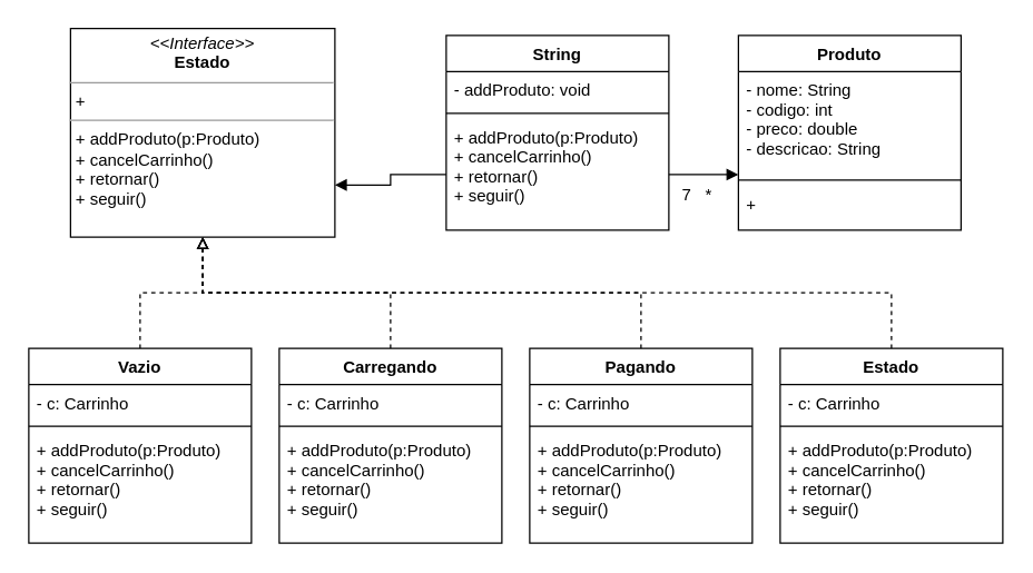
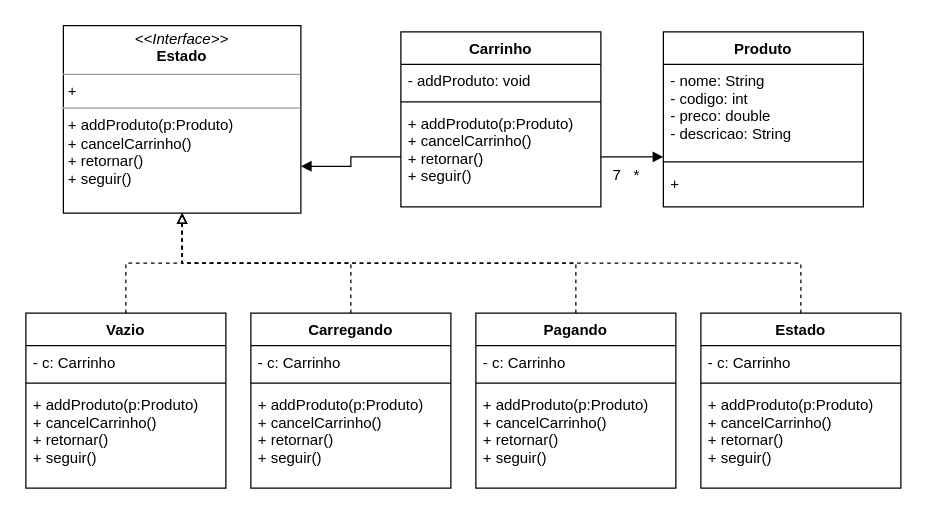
  <mxCell id="0" />
  <mxCell id="1" parent="0" />
  <mxCell id="2" value="&lt;p style=&quot;margin: 0px ; margin-top: 4px ; text-align: center&quot;&gt;&lt;i&gt;&amp;lt;&amp;lt;Interface&amp;gt;&amp;gt;&lt;/i&gt;&lt;br&gt;&lt;b&gt;Estado&lt;/b&gt;&lt;/p&gt;&lt;hr size=&quot;1&quot;&gt;&lt;p style=&quot;margin: 0px ; margin-left: 4px&quot;&gt;+&amp;nbsp;&lt;/p&gt;&lt;hr size=&quot;1&quot;&gt;&lt;p style=&quot;margin: 0px ; margin-left: 4px&quot;&gt;+ addProduto(p:Produto)&lt;br&gt;+ cancelCarrinho()&lt;/p&gt;&lt;p style=&quot;margin: 0px ; margin-left: 4px&quot;&gt;+ retornar()&lt;/p&gt;&lt;p style=&quot;margin: 0px ; margin-left: 4px&quot;&gt;+ seguir()&lt;/p&gt;" style="verticalAlign=top;align=left;overflow=fill;fontSize=12;fontFamily=Helvetica;html=1;" vertex="1" parent="1"><mxGeometry x="50" y="20" width="190" height="150" as="geometry" /></mxCell>
  <mxCell id="3" style="edgeStyle=orthogonalEdgeStyle;rounded=0;orthogonalLoop=1;jettySize=auto;html=1;entryX=0.5;entryY=1;entryDx=0;entryDy=0;dashed=1;endArrow=block;endFill=0;" edge="1" parent="1" source="4" target="2"><mxGeometry relative="1" as="geometry"><Array as="points"><mxPoint x="100" y="210" /><mxPoint x="145" y="210" /></Array></mxGeometry></mxCell>
  <mxCell id="4" value="Vazio" style="swimlane;fontStyle=1;align=center;verticalAlign=top;childLayout=stackLayout;horizontal=1;startSize=26;horizontalStack=0;resizeParent=1;resizeParentMax=0;resizeLast=0;collapsible=1;marginBottom=0;" vertex="1" parent="1"><mxGeometry x="20" y="250" width="160" height="140" as="geometry" /></mxCell>
  <mxCell id="5" value="- c: Carrinho" style="text;strokeColor=none;fillColor=none;align=left;verticalAlign=top;spacingLeft=4;spacingRight=4;overflow=hidden;rotatable=0;points=[[0,0.5],[1,0.5]];portConstraint=eastwest;" vertex="1" parent="4"><mxGeometry y="26" width="160" height="26" as="geometry" /></mxCell>
  <mxCell id="6" value="" style="line;strokeWidth=1;fillColor=none;align=left;verticalAlign=middle;spacingTop=-1;spacingLeft=3;spacingRight=3;rotatable=0;labelPosition=right;points=[];portConstraint=eastwest;" vertex="1" parent="4"><mxGeometry y="52" width="160" height="8" as="geometry" /></mxCell>
  <mxCell id="7" value="+ addProduto(p:Produto)&#10;+ cancelCarrinho()&#10;+ retornar()&#10;+ seguir()" style="text;strokeColor=none;fillColor=none;align=left;verticalAlign=top;spacingLeft=4;spacingRight=4;overflow=hidden;rotatable=0;points=[[0,0.5],[1,0.5]];portConstraint=eastwest;" vertex="1" parent="4"><mxGeometry y="60" width="160" height="80" as="geometry" /></mxCell>
  <mxCell id="8" style="edgeStyle=orthogonalEdgeStyle;rounded=0;orthogonalLoop=1;jettySize=auto;html=1;entryX=0.5;entryY=1;entryDx=0;entryDy=0;dashed=1;endArrow=block;endFill=0;" edge="1" parent="1" source="9" target="2"><mxGeometry relative="1" as="geometry" /></mxCell>
  <mxCell id="9" value="Carregando" style="swimlane;fontStyle=1;align=center;verticalAlign=top;childLayout=stackLayout;horizontal=1;startSize=26;horizontalStack=0;resizeParent=1;resizeParentMax=0;resizeLast=0;collapsible=1;marginBottom=0;" vertex="1" parent="1"><mxGeometry x="200" y="250" width="160" height="140" as="geometry" /></mxCell>
  <mxCell id="10" value="- c: Carrinho" style="text;strokeColor=none;fillColor=none;align=left;verticalAlign=top;spacingLeft=4;spacingRight=4;overflow=hidden;rotatable=0;points=[[0,0.5],[1,0.5]];portConstraint=eastwest;" vertex="1" parent="9"><mxGeometry y="26" width="160" height="26" as="geometry" /></mxCell>
  <mxCell id="11" value="" style="line;strokeWidth=1;fillColor=none;align=left;verticalAlign=middle;spacingTop=-1;spacingLeft=3;spacingRight=3;rotatable=0;labelPosition=right;points=[];portConstraint=eastwest;" vertex="1" parent="9"><mxGeometry y="52" width="160" height="8" as="geometry" /></mxCell>
  <mxCell id="12" value="+ addProduto(p:Produto)&#10;+ cancelCarrinho()&#10;+ retornar()&#10;+ seguir()" style="text;strokeColor=none;fillColor=none;align=left;verticalAlign=top;spacingLeft=4;spacingRight=4;overflow=hidden;rotatable=0;points=[[0,0.5],[1,0.5]];portConstraint=eastwest;" vertex="1" parent="9"><mxGeometry y="60" width="160" height="80" as="geometry" /></mxCell>
  <mxCell id="13" style="edgeStyle=orthogonalEdgeStyle;rounded=0;orthogonalLoop=1;jettySize=auto;html=1;entryX=0.5;entryY=1;entryDx=0;entryDy=0;dashed=1;endArrow=block;endFill=0;" edge="1" parent="1" source="14" target="2"><mxGeometry relative="1" as="geometry"><Array as="points"><mxPoint x="460" y="210" /><mxPoint x="145" y="210" /></Array></mxGeometry></mxCell>
  <mxCell id="14" value="Pagando" style="swimlane;fontStyle=1;align=center;verticalAlign=top;childLayout=stackLayout;horizontal=1;startSize=26;horizontalStack=0;resizeParent=1;resizeParentMax=0;resizeLast=0;collapsible=1;marginBottom=0;" vertex="1" parent="1"><mxGeometry x="380" y="250" width="160" height="140" as="geometry" /></mxCell>
  <mxCell id="15" value="- c: Carrinho" style="text;strokeColor=none;fillColor=none;align=left;verticalAlign=top;spacingLeft=4;spacingRight=4;overflow=hidden;rotatable=0;points=[[0,0.5],[1,0.5]];portConstraint=eastwest;" vertex="1" parent="14"><mxGeometry y="26" width="160" height="26" as="geometry" /></mxCell>
  <mxCell id="16" value="" style="line;strokeWidth=1;fillColor=none;align=left;verticalAlign=middle;spacingTop=-1;spacingLeft=3;spacingRight=3;rotatable=0;labelPosition=right;points=[];portConstraint=eastwest;" vertex="1" parent="14"><mxGeometry y="52" width="160" height="8" as="geometry" /></mxCell>
  <mxCell id="17" value="+ addProduto(p:Produto)&#10;+ cancelCarrinho()&#10;+ retornar()&#10;+ seguir()" style="text;strokeColor=none;fillColor=none;align=left;verticalAlign=top;spacingLeft=4;spacingRight=4;overflow=hidden;rotatable=0;points=[[0,0.5],[1,0.5]];portConstraint=eastwest;" vertex="1" parent="14"><mxGeometry y="60" width="160" height="80" as="geometry" /></mxCell>
  <mxCell id="18" style="edgeStyle=orthogonalEdgeStyle;rounded=0;orthogonalLoop=1;jettySize=auto;html=1;entryX=0.5;entryY=1;entryDx=0;entryDy=0;dashed=1;endArrow=block;endFill=0;" edge="1" parent="1" source="19" target="2"><mxGeometry relative="1" as="geometry"><Array as="points"><mxPoint x="640" y="210" /><mxPoint x="145" y="210" /></Array></mxGeometry></mxCell>
  <mxCell id="19" value="Estado" style="swimlane;fontStyle=1;align=center;verticalAlign=top;childLayout=stackLayout;horizontal=1;startSize=26;horizontalStack=0;resizeParent=1;resizeParentMax=0;resizeLast=0;collapsible=1;marginBottom=0;" vertex="1" parent="1"><mxGeometry x="560" y="250" width="160" height="140" as="geometry" /></mxCell>
  <mxCell id="20" value="- c: Carrinho" style="text;strokeColor=none;fillColor=none;align=left;verticalAlign=top;spacingLeft=4;spacingRight=4;overflow=hidden;rotatable=0;points=[[0,0.5],[1,0.5]];portConstraint=eastwest;" vertex="1" parent="19"><mxGeometry y="26" width="160" height="26" as="geometry" /></mxCell>
  <mxCell id="21" value="" style="line;strokeWidth=1;fillColor=none;align=left;verticalAlign=middle;spacingTop=-1;spacingLeft=3;spacingRight=3;rotatable=0;labelPosition=right;points=[];portConstraint=eastwest;" vertex="1" parent="19"><mxGeometry y="52" width="160" height="8" as="geometry" /></mxCell>
  <mxCell id="22" value="+ addProduto(p:Produto)&#10;+ cancelCarrinho()&#10;+ retornar()&#10;+ seguir()" style="text;strokeColor=none;fillColor=none;align=left;verticalAlign=top;spacingLeft=4;spacingRight=4;overflow=hidden;rotatable=0;points=[[0,0.5],[1,0.5]];portConstraint=eastwest;" vertex="1" parent="19"><mxGeometry y="60" width="160" height="80" as="geometry" /></mxCell>
- <mxCell id="23" value="String" style="swimlane;fontStyle=1;align=center;verticalAlign=top;childLayout=stackLayout;horizontal=1;startSize=26;horizontalStack=0;resizeParent=1;resizeParentMax=0;resizeLast=0;collapsible=1;marginBottom=0;" vertex="1" parent="1"><mxGeometry x="320" y="25" width="160" height="140" as="geometry" /></mxCell>
+ <mxCell id="23" value="Carrinho" style="swimlane;fontStyle=1;align=center;verticalAlign=top;childLayout=stackLayout;horizontal=1;startSize=26;horizontalStack=0;resizeParent=1;resizeParentMax=0;resizeLast=0;collapsible=1;marginBottom=0;" vertex="1" parent="1"><mxGeometry x="320" y="25" width="160" height="140" as="geometry" /></mxCell>
  <mxCell id="24" value="- addProduto: void" style="text;strokeColor=none;fillColor=none;align=left;verticalAlign=top;spacingLeft=4;spacingRight=4;overflow=hidden;rotatable=0;points=[[0,0.5],[1,0.5]];portConstraint=eastwest;" vertex="1" parent="23"><mxGeometry y="26" width="160" height="26" as="geometry" /></mxCell>
  <mxCell id="25" value="" style="line;strokeWidth=1;fillColor=none;align=left;verticalAlign=middle;spacingTop=-1;spacingLeft=3;spacingRight=3;rotatable=0;labelPosition=right;points=[];portConstraint=eastwest;" vertex="1" parent="23"><mxGeometry y="52" width="160" height="8" as="geometry" /></mxCell>
  <mxCell id="26" value="+ addProduto(p:Produto)&#10;+ cancelCarrinho()&#10;+ retornar()&#10;+ seguir()" style="text;strokeColor=none;fillColor=none;align=left;verticalAlign=top;spacingLeft=4;spacingRight=4;overflow=hidden;rotatable=0;points=[[0,0.5],[1,0.5]];portConstraint=eastwest;" vertex="1" parent="23"><mxGeometry y="60" width="160" height="80" as="geometry" /></mxCell>
  <mxCell id="27" style="edgeStyle=orthogonalEdgeStyle;rounded=0;orthogonalLoop=1;jettySize=auto;html=1;entryX=1;entryY=0.75;entryDx=0;entryDy=0;endArrow=block;endFill=1;" edge="1" parent="1" source="26" target="2"><mxGeometry relative="1" as="geometry" /></mxCell>
  <mxCell id="28" value="Produto" style="swimlane;fontStyle=1;align=center;verticalAlign=top;childLayout=stackLayout;horizontal=1;startSize=26;horizontalStack=0;resizeParent=1;resizeParentMax=0;resizeLast=0;collapsible=1;marginBottom=0;" vertex="1" parent="1"><mxGeometry x="530" y="25" width="160" height="140" as="geometry" /></mxCell>
  <mxCell id="29" value="- nome: String&#10;- codigo: int&#10;- preco: double&#10;- descricao: String" style="text;strokeColor=none;fillColor=none;align=left;verticalAlign=top;spacingLeft=4;spacingRight=4;overflow=hidden;rotatable=0;points=[[0,0.5],[1,0.5]];portConstraint=eastwest;" vertex="1" parent="28"><mxGeometry y="26" width="160" height="74" as="geometry" /></mxCell>
  <mxCell id="30" value="" style="line;strokeWidth=1;fillColor=none;align=left;verticalAlign=middle;spacingTop=-1;spacingLeft=3;spacingRight=3;rotatable=0;labelPosition=right;points=[];portConstraint=eastwest;" vertex="1" parent="28"><mxGeometry y="100" width="160" height="8" as="geometry" /></mxCell>
  <mxCell id="31" value="+" style="text;strokeColor=none;fillColor=none;align=left;verticalAlign=top;spacingLeft=4;spacingRight=4;overflow=hidden;rotatable=0;points=[[0,0.5],[1,0.5]];portConstraint=eastwest;" vertex="1" parent="28"><mxGeometry y="108" width="160" height="32" as="geometry" /></mxCell>
  <mxCell id="32" style="edgeStyle=orthogonalEdgeStyle;rounded=0;orthogonalLoop=1;jettySize=auto;html=1;endArrow=block;endFill=1;" edge="1" parent="1" source="26"><mxGeometry relative="1" as="geometry"><mxPoint x="530" y="125" as="targetPoint" /></mxGeometry></mxCell>
  <mxCell id="33" value="7&amp;nbsp; &amp;nbsp;*" style="text;html=1;align=center;verticalAlign=middle;resizable=0;points=[];autosize=1;strokeColor=none;fillColor=none;" vertex="1" parent="1"><mxGeometry x="480" y="130" width="40" height="20" as="geometry" /></mxCell>
